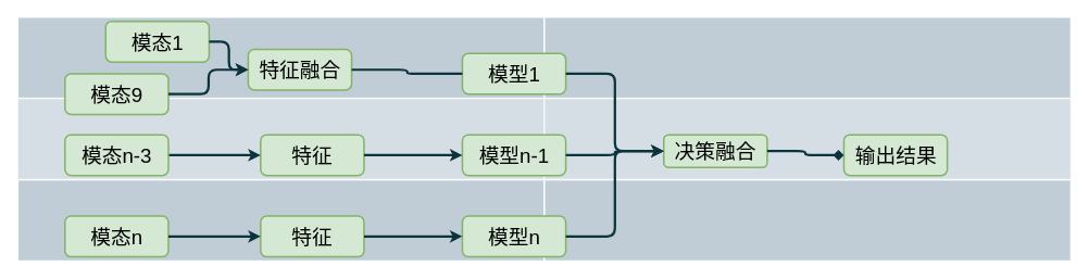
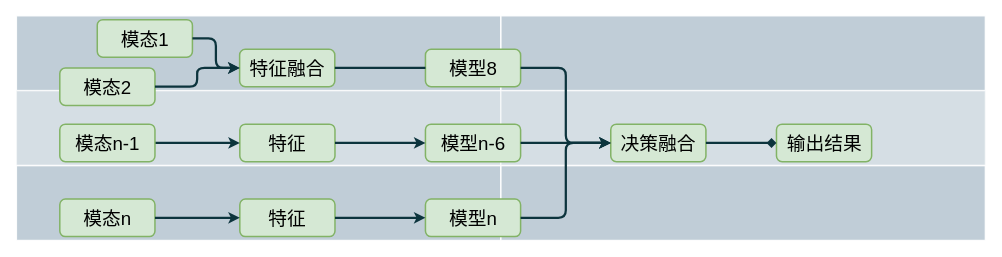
  <mxCell id="0" />
  <mxCell id="1" parent="0" />
  <mxCell id="2" value="" style="strokeColor=#FFFFFF;fillColor=#BAC8D3;fontSize=25;strokeWidth=2;fontFamily=Helvetica;html=1;opacity=90;" parent="1" vertex="1"><mxGeometry x="20.667" y="20.5" width="646.667" height="100" as="geometry" /></mxCell>
  <mxCell id="3" value="" style="strokeColor=#FFFFFF;fillColor=#BAC8D3;fontSize=25;strokeWidth=2;fontFamily=Helvetica;html=1;opacity=60;" parent="1" vertex="1"><mxGeometry x="20.667" y="120.5" width="646.667" height="100" as="geometry" /></mxCell>
  <mxCell id="4" value="" style="strokeColor=#FFFFFF;fillColor=#BAC8D3;fontSize=25;strokeWidth=2;fontFamily=Helvetica;html=1;opacity=90;" parent="1" vertex="1"><mxGeometry x="20.667" y="220.5" width="646.667" height="100" as="geometry" /></mxCell>
  <mxCell id="5" value="" style="strokeColor=#FFFFFF;fillColor=#BAC8D3;fontSize=25;strokeWidth=2;fontFamily=Helvetica;html=1;opacity=90;" parent="1" vertex="1"><mxGeometry x="667.333" y="20.5" width="646.667" height="100" as="geometry" /></mxCell>
  <mxCell id="6" value="" style="strokeColor=#FFFFFF;fillColor=#BAC8D3;fontSize=25;strokeWidth=2;fontFamily=Helvetica;html=1;opacity=60;" parent="1" vertex="1"><mxGeometry x="667.333" y="120.5" width="646.667" height="100" as="geometry" /></mxCell>
  <mxCell id="7" value="" style="strokeColor=#FFFFFF;fillColor=#BAC8D3;fontSize=25;strokeWidth=2;fontFamily=Helvetica;html=1;opacity=90;" parent="1" vertex="1"><mxGeometry x="667.333" y="220.5" width="646.667" height="100" as="geometry" /></mxCell>
  <mxCell id="8" value="模态1" style="rounded=1;fillColor=#d5e8d4;strokeColor=#82b366;strokeWidth=2;fontFamily=Helvetica;html=1;fontSize=25;" parent="1" vertex="1"><mxGeometry x="128.664" y="25.75" width="127" height="50" as="geometry" /></mxCell>
- <mxCell id="9" value="特征融合" style="rounded=1;fillColor=#d5e8d4;strokeColor=#82b366;strokeWidth=2;fontFamily=Helvetica;html=1;fontSize=25;" parent="1" vertex="1"><mxGeometry x="303.665" y="60.25" width="127" height="50" as="geometry" /></mxCell>
+ <mxCell id="9" value="特征融合" style="rounded=1;fillColor=#d5e8d4;strokeColor=#82b366;strokeWidth=2;fontFamily=Helvetica;html=1;fontSize=25;" parent="1" vertex="1"><mxGeometry x="318.665" y="65.25" width="127" height="50" as="geometry" /></mxCell>
  <mxCell id="10" value="特征" style="rounded=1;fillColor=#d5e8d4;strokeColor=#82b366;strokeWidth=2;fontFamily=Helvetica;html=1;fontSize=25;" parent="1" vertex="1"><mxGeometry x="318.915" y="165.25" width="127" height="50" as="geometry" /></mxCell>
  <mxCell id="11" value="模态n" style="rounded=1;fillColor=#d5e8d4;strokeColor=#82b366;strokeWidth=2;fontFamily=Helvetica;html=1;fontSize=25;" parent="1" vertex="1"><mxGeometry x="78.664" y="265.25" width="127" height="50" as="geometry" /></mxCell>
- <mxCell id="12" value="模态9" style="rounded=1;fillColor=#d5e8d4;strokeColor=#82b366;strokeWidth=2;fontFamily=Helvetica;html=1;fontSize=25;" parent="1" vertex="1"><mxGeometry x="78.664" y="90.25" width="127" height="50" as="geometry" /></mxCell>
- <mxCell id="13" value="模型1" style="rounded=1;fillColor=#d5e8d4;strokeColor=#82b366;strokeWidth=2;fontFamily=Helvetica;html=1;fontSize=25;" parent="1" vertex="1"><mxGeometry x="566.665" y="65.25" width="127" height="50" as="geometry" /></mxCell>
+ <mxCell id="12" value="模态2" style="rounded=1;fillColor=#d5e8d4;strokeColor=#82b366;strokeWidth=2;fontFamily=Helvetica;html=1;fontSize=25;" parent="1" vertex="1"><mxGeometry x="78.664" y="90.25" width="127" height="50" as="geometry" /></mxCell>
+ <mxCell id="13" value="模型8" style="rounded=1;fillColor=#d5e8d4;strokeColor=#82b366;strokeWidth=2;fontFamily=Helvetica;html=1;fontSize=25;" parent="1" vertex="1"><mxGeometry x="566.665" y="65.25" width="127" height="50" as="geometry" /></mxCell>
  <mxCell id="14" value="模型n" style="rounded=1;fillColor=#d5e8d4;strokeColor=#82b366;strokeWidth=2;fontFamily=Helvetica;html=1;fontSize=25;" parent="1" vertex="1"><mxGeometry x="566.665" y="265.25" width="127" height="50" as="geometry" /></mxCell>
  <mxCell id="15" value="特征" style="rounded=1;fillColor=#d5e8d4;strokeColor=#82b366;strokeWidth=2;fontFamily=Helvetica;html=1;fontSize=25;" parent="1" vertex="1"><mxGeometry x="318.919" y="265.25" width="127" height="50" as="geometry" /></mxCell>
- <mxCell id="16" value="模型n-1" style="rounded=1;fillColor=#d5e8d4;strokeColor=#82b366;strokeWidth=2;fontFamily=Helvetica;html=1;fontSize=25;" parent="1" vertex="1"><mxGeometry x="566.665" y="165.25" width="127" height="50" as="geometry" /></mxCell>
- <mxCell id="17" value="决策融合" style="rounded=1;fillColor=#d5e8d4;strokeColor=#82b366;strokeWidth=2;fontFamily=Helvetica;html=1;fontSize=25;" parent="1" vertex="1"><mxGeometry x="813.995" y="165.25" width="127" height="40" as="geometry" /></mxCell>
+ <mxCell id="16" value="模型n-6" style="rounded=1;fillColor=#d5e8d4;strokeColor=#82b366;strokeWidth=2;fontFamily=Helvetica;html=1;fontSize=25;" parent="1" vertex="1"><mxGeometry x="566.665" y="165.25" width="127" height="50" as="geometry" /></mxCell>
+ <mxCell id="17" value="决策融合" style="rounded=1;fillColor=#d5e8d4;strokeColor=#82b366;strokeWidth=2;fontFamily=Helvetica;html=1;fontSize=25;" parent="1" vertex="1"><mxGeometry x="813.995" y="165.25" width="127" height="50" as="geometry" /></mxCell>
  <mxCell id="18" value="输出结果" style="rounded=1;fillColor=#d5e8d4;strokeColor=#82b366;strokeWidth=2;fontFamily=Helvetica;html=1;fontSize=25;" parent="1" vertex="1"><mxGeometry x="1035.152" y="165.25" width="127" height="50" as="geometry" /></mxCell>
  <mxCell id="19" value="" style="edgeStyle=elbowEdgeStyle;elbow=horizontal;strokeWidth=3;strokeColor=#0C343D;fontFamily=Helvetica;html=1;exitX=1;exitY=0.5;exitDx=0;exitDy=0;fontSize=25;" parent="1" source="28" target="10" edge="1"><mxGeometry x="6.449" y="830.5" width="131.973" height="100" as="geometry"><mxPoint x="-863.551" y="-279.5" as="sourcePoint" /><mxPoint x="-731.578" y="-379.5" as="targetPoint" /></mxGeometry></mxCell>
  <mxCell id="20" value="" style="edgeStyle=elbowEdgeStyle;elbow=horizontal;strokeWidth=3;strokeColor=#0C343D;fontFamily=Helvetica;html=1;exitX=1;exitY=0.5;exitDx=0;exitDy=0;fontSize=25;endArrow=none;" parent="1" source="9" target="13" edge="1"><mxGeometry x="6.449" y="830.5" width="131.973" height="100" as="geometry"><mxPoint x="320" y="71" as="sourcePoint" /><mxPoint x="-731.578" y="-379.5" as="targetPoint" /></mxGeometry></mxCell>
  <mxCell id="21" value="" style="edgeStyle=elbowEdgeStyle;elbow=horizontal;strokeWidth=3;strokeColor=#0C343D;fontFamily=Helvetica;html=1;exitX=1;exitY=0.5;exitDx=0;exitDy=0;fontSize=25;" parent="1" source="10" target="16" edge="1"><mxGeometry x="6.449" y="830.5" width="131.973" height="100" as="geometry"><mxPoint x="-863.551" y="-279.5" as="sourcePoint" /><mxPoint x="-731.578" y="-379.5" as="targetPoint" /></mxGeometry></mxCell>
  <mxCell id="22" value="" style="edgeStyle=elbowEdgeStyle;elbow=horizontal;strokeWidth=3;strokeColor=#0C343D;fontFamily=Helvetica;html=1;fontSize=25;" parent="1" source="15" target="14" edge="1"><mxGeometry x="6.449" y="830.5" width="131.973" height="100" as="geometry"><mxPoint x="-863.551" y="-279.5" as="sourcePoint" /><mxPoint x="-731.578" y="-379.5" as="targetPoint" /></mxGeometry></mxCell>
  <mxCell id="23" value="" style="edgeStyle=elbowEdgeStyle;elbow=horizontal;strokeWidth=3;strokeColor=#0C343D;fontFamily=Helvetica;html=1;fontSize=25;" parent="1" source="16" target="17" edge="1"><mxGeometry x="6.449" y="830.5" width="131.973" height="100" as="geometry"><mxPoint x="-863.551" y="-279.5" as="sourcePoint" /><mxPoint x="-731.578" y="-379.5" as="targetPoint" /></mxGeometry></mxCell>
  <mxCell id="24" value="" style="edgeStyle=elbowEdgeStyle;elbow=horizontal;strokeWidth=3;strokeColor=#0C343D;fontFamily=Helvetica;html=1;exitX=1;exitY=0.5;exitDx=0;exitDy=0;entryX=0;entryY=0.5;entryDx=0;entryDy=0;fontSize=25;" parent="1" source="14" target="17" edge="1"><mxGeometry x="6.449" y="830.5" width="131.973" height="100" as="geometry"><mxPoint x="-863.551" y="-279.5" as="sourcePoint" /><mxPoint x="716.925" y="270.5" as="targetPoint" /></mxGeometry></mxCell>
  <mxCell id="25" value="" style="edgeStyle=elbowEdgeStyle;elbow=horizontal;strokeWidth=3;strokeColor=#0C343D;fontFamily=Helvetica;html=1;fontSize=25;endArrow=diamond;" parent="1" source="17" target="18" edge="1"><mxGeometry x="6.449" y="830.5" width="131.973" height="100" as="geometry"><mxPoint x="-863.551" y="-279.5" as="sourcePoint" /><mxPoint x="-731.578" y="-379.5" as="targetPoint" /></mxGeometry></mxCell>
  <mxCell id="26" value="" style="edgeStyle=elbowEdgeStyle;elbow=horizontal;strokeWidth=3;strokeColor=#0C343D;fontFamily=Helvetica;html=1;exitX=1;exitY=0.5;exitDx=0;exitDy=0;fontSize=25;" parent="1" source="13" target="17" edge="1"><mxGeometry x="6.449" y="830.5" width="131.973" height="100" as="geometry"><mxPoint x="617.001" y="-29.5" as="sourcePoint" /><mxPoint x="-731.578" y="-379.5" as="targetPoint" /><Array as="points" /></mxGeometry></mxCell>
  <mxCell id="27" value="" style="edgeStyle=elbowEdgeStyle;elbow=horizontal;strokeWidth=3;strokeColor=#0C343D;fontFamily=Helvetica;html=1;exitX=1;exitY=0.5;exitDx=0;exitDy=0;entryX=0;entryY=0.5;entryDx=0;entryDy=0;fontSize=25;" edge="1" parent="1" source="11" target="15"><mxGeometry x="16.449" y="840.5" width="131.973" height="100" as="geometry"><mxPoint x="-254.646" y="-19.5" as="sourcePoint" /><mxPoint x="80.005" y="80.5" as="targetPoint" /></mxGeometry></mxCell>
- <mxCell id="28" value="模态n-3" style="rounded=1;fillColor=#d5e8d4;strokeColor=#82b366;strokeWidth=2;fontFamily=Helvetica;html=1;fontSize=25;" vertex="1" parent="1"><mxGeometry x="78.664" y="165.25" width="127" height="50" as="geometry" /></mxCell>
+ <mxCell id="28" value="模态n-1" style="rounded=1;fillColor=#d5e8d4;strokeColor=#82b366;strokeWidth=2;fontFamily=Helvetica;html=1;fontSize=25;" vertex="1" parent="1"><mxGeometry x="78.664" y="165.25" width="127" height="50" as="geometry" /></mxCell>
  <mxCell id="29" value="" style="edgeStyle=elbowEdgeStyle;elbow=horizontal;strokeWidth=3;strokeColor=#0C343D;fontFamily=Helvetica;html=1;exitX=1;exitY=0.5;exitDx=0;exitDy=0;entryX=0;entryY=0.5;entryDx=0;entryDy=0;fontSize=25;" edge="1" parent="1" source="8" target="9"><mxGeometry x="6.449" y="729.91" width="131.973" height="100" as="geometry"><mxPoint x="59.004" y="69.91" as="sourcePoint" /><mxPoint x="172.255" y="69.91" as="targetPoint" /></mxGeometry></mxCell>
  <mxCell id="30" value="" style="edgeStyle=elbowEdgeStyle;elbow=horizontal;strokeWidth=3;strokeColor=#0C343D;fontFamily=Helvetica;html=1;exitX=1;exitY=0.5;exitDx=0;exitDy=0;entryX=0;entryY=0.5;entryDx=0;entryDy=0;fontSize=25;" edge="1" parent="1" source="12" target="9"><mxGeometry x="6.199" y="729.91" width="131.973" height="100" as="geometry"><mxPoint x="58.754" y="69.91" as="sourcePoint" /><mxPoint x="172.005" y="69.91" as="targetPoint" /></mxGeometry></mxCell>
